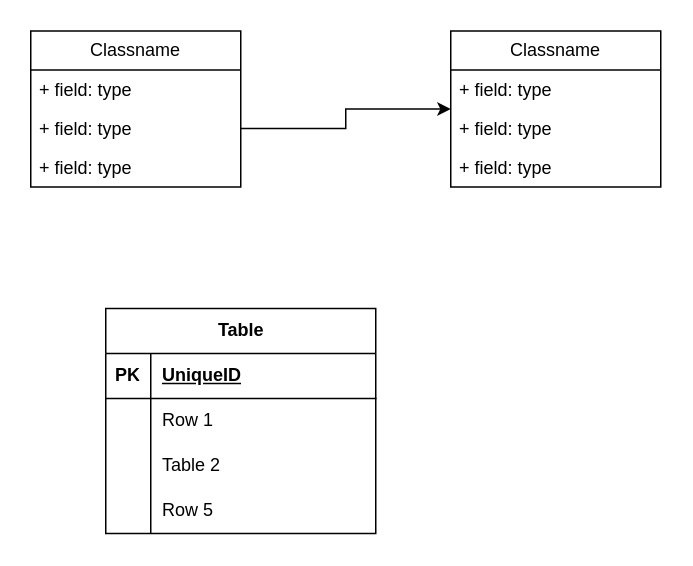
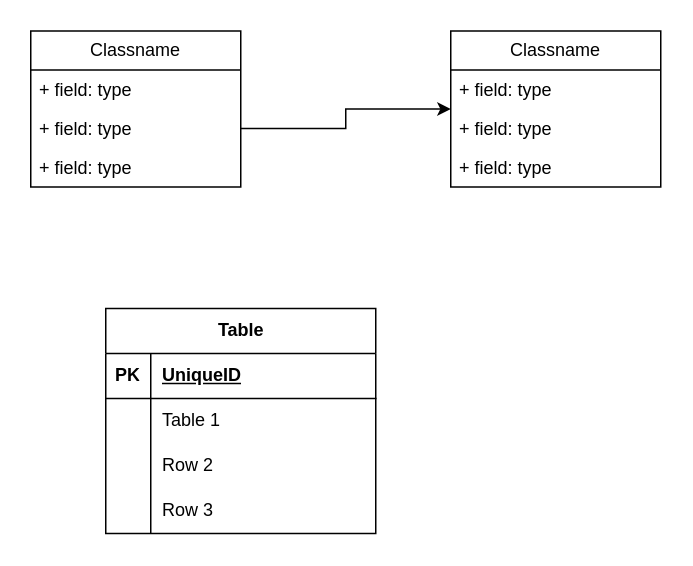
  <mxCell id="0" />
  <mxCell id="1" parent="0" />
  <mxCell id="2" value="Classname" style="swimlane;fontStyle=0;childLayout=stackLayout;horizontal=1;startSize=26;fillColor=none;horizontalStack=0;resizeParent=1;resizeParentMax=0;resizeLast=0;collapsible=1;marginBottom=0;whiteSpace=wrap;html=1;" vertex="1" parent="1"><mxGeometry x="20" y="20" width="140" height="104" as="geometry" /></mxCell>
  <mxCell id="3" value="+ field: type" style="text;strokeColor=none;fillColor=none;align=left;verticalAlign=top;spacingLeft=4;spacingRight=4;overflow=hidden;rotatable=0;points=[[0,0.5],[1,0.5]];portConstraint=eastwest;whiteSpace=wrap;html=1;" vertex="1" parent="2"><mxGeometry y="26" width="140" height="26" as="geometry" /></mxCell>
  <mxCell id="4" value="+ field: type" style="text;strokeColor=none;fillColor=none;align=left;verticalAlign=top;spacingLeft=4;spacingRight=4;overflow=hidden;rotatable=0;points=[[0,0.5],[1,0.5]];portConstraint=eastwest;whiteSpace=wrap;html=1;" vertex="1" parent="2"><mxGeometry y="52" width="140" height="26" as="geometry" /></mxCell>
  <mxCell id="5" value="+ field: type" style="text;strokeColor=none;fillColor=none;align=left;verticalAlign=top;spacingLeft=4;spacingRight=4;overflow=hidden;rotatable=0;points=[[0,0.5],[1,0.5]];portConstraint=eastwest;whiteSpace=wrap;html=1;" vertex="1" parent="2"><mxGeometry y="78" width="140" height="26" as="geometry" /></mxCell>
  <mxCell id="6" value="Classname" style="swimlane;fontStyle=0;childLayout=stackLayout;horizontal=1;startSize=26;fillColor=none;horizontalStack=0;resizeParent=1;resizeParentMax=0;resizeLast=0;collapsible=1;marginBottom=0;whiteSpace=wrap;html=1;" vertex="1" parent="1"><mxGeometry x="300" y="20" width="140" height="104" as="geometry" /></mxCell>
  <mxCell id="7" value="+ field: type" style="text;strokeColor=none;fillColor=none;align=left;verticalAlign=top;spacingLeft=4;spacingRight=4;overflow=hidden;rotatable=0;points=[[0,0.5],[1,0.5]];portConstraint=eastwest;whiteSpace=wrap;html=1;" vertex="1" parent="6"><mxGeometry y="26" width="140" height="26" as="geometry" /></mxCell>
  <mxCell id="8" value="+ field: type" style="text;strokeColor=none;fillColor=none;align=left;verticalAlign=top;spacingLeft=4;spacingRight=4;overflow=hidden;rotatable=0;points=[[0,0.5],[1,0.5]];portConstraint=eastwest;whiteSpace=wrap;html=1;" vertex="1" parent="6"><mxGeometry y="52" width="140" height="26" as="geometry" /></mxCell>
  <mxCell id="9" value="+ field: type" style="text;strokeColor=none;fillColor=none;align=left;verticalAlign=top;spacingLeft=4;spacingRight=4;overflow=hidden;rotatable=0;points=[[0,0.5],[1,0.5]];portConstraint=eastwest;whiteSpace=wrap;html=1;" vertex="1" parent="6"><mxGeometry y="78" width="140" height="26" as="geometry" /></mxCell>
  <mxCell id="10" style="edgeStyle=orthogonalEdgeStyle;rounded=0;orthogonalLoop=1;jettySize=auto;html=1;exitX=1;exitY=0.5;exitDx=0;exitDy=0;entryX=0;entryY=0.5;entryDx=0;entryDy=0;" edge="1" parent="1" source="4" target="6"><mxGeometry relative="1" as="geometry" /></mxCell>
  <mxCell id="11" value="Table" style="shape=table;startSize=30;container=1;collapsible=1;childLayout=tableLayout;fixedRows=1;rowLines=0;fontStyle=1;align=center;resizeLast=1;html=1;" vertex="1" parent="1"><mxGeometry x="70" y="205" width="180" height="150" as="geometry" /></mxCell>
  <mxCell id="12" value="" style="shape=tableRow;horizontal=0;startSize=0;swimlaneHead=0;swimlaneBody=0;fillColor=none;collapsible=0;dropTarget=0;points=[[0,0.5],[1,0.5]];portConstraint=eastwest;top=0;left=0;right=0;bottom=1;" vertex="1" parent="11"><mxGeometry y="30" width="180" height="30" as="geometry" /></mxCell>
  <mxCell id="13" value="PK" style="shape=partialRectangle;connectable=0;fillColor=none;top=0;left=0;bottom=0;right=0;fontStyle=1;overflow=hidden;whiteSpace=wrap;html=1;" vertex="1" parent="12"><mxGeometry width="30" height="30" as="geometry"><mxRectangle width="30" height="30" as="alternateBounds" /></mxGeometry></mxCell>
  <mxCell id="14" value="UniqueID" style="shape=partialRectangle;connectable=0;fillColor=none;top=0;left=0;bottom=0;right=0;align=left;spacingLeft=6;fontStyle=5;overflow=hidden;whiteSpace=wrap;html=1;" vertex="1" parent="12"><mxGeometry x="30" width="150" height="30" as="geometry"><mxRectangle width="150" height="30" as="alternateBounds" /></mxGeometry></mxCell>
  <mxCell id="15" value="" style="shape=tableRow;horizontal=0;startSize=0;swimlaneHead=0;swimlaneBody=0;fillColor=none;collapsible=0;dropTarget=0;points=[[0,0.5],[1,0.5]];portConstraint=eastwest;top=0;left=0;right=0;bottom=0;" vertex="1" parent="11"><mxGeometry y="60" width="180" height="30" as="geometry" /></mxCell>
  <mxCell id="16" value="" style="shape=partialRectangle;connectable=0;fillColor=none;top=0;left=0;bottom=0;right=0;editable=1;overflow=hidden;whiteSpace=wrap;html=1;" vertex="1" parent="15"><mxGeometry width="30" height="30" as="geometry"><mxRectangle width="30" height="30" as="alternateBounds" /></mxGeometry></mxCell>
- <mxCell id="17" value="Row 1" style="shape=partialRectangle;connectable=0;fillColor=none;top=0;left=0;bottom=0;right=0;align=left;spacingLeft=6;overflow=hidden;whiteSpace=wrap;html=1;" vertex="1" parent="15"><mxGeometry x="30" width="150" height="30" as="geometry"><mxRectangle width="150" height="30" as="alternateBounds" /></mxGeometry></mxCell>
+ <mxCell id="17" value="Table 1" style="shape=partialRectangle;connectable=0;fillColor=none;top=0;left=0;bottom=0;right=0;align=left;spacingLeft=6;overflow=hidden;whiteSpace=wrap;html=1;" vertex="1" parent="15"><mxGeometry x="30" width="150" height="30" as="geometry"><mxRectangle width="150" height="30" as="alternateBounds" /></mxGeometry></mxCell>
  <mxCell id="18" value="" style="shape=tableRow;horizontal=0;startSize=0;swimlaneHead=0;swimlaneBody=0;fillColor=none;collapsible=0;dropTarget=0;points=[[0,0.5],[1,0.5]];portConstraint=eastwest;top=0;left=0;right=0;bottom=0;" vertex="1" parent="11"><mxGeometry y="90" width="180" height="30" as="geometry" /></mxCell>
  <mxCell id="19" value="" style="shape=partialRectangle;connectable=0;fillColor=none;top=0;left=0;bottom=0;right=0;editable=1;overflow=hidden;whiteSpace=wrap;html=1;" vertex="1" parent="18"><mxGeometry width="30" height="30" as="geometry"><mxRectangle width="30" height="30" as="alternateBounds" /></mxGeometry></mxCell>
- <mxCell id="20" value="Table 2" style="shape=partialRectangle;connectable=0;fillColor=none;top=0;left=0;bottom=0;right=0;align=left;spacingLeft=6;overflow=hidden;whiteSpace=wrap;html=1;" vertex="1" parent="18"><mxGeometry x="30" width="150" height="30" as="geometry"><mxRectangle width="150" height="30" as="alternateBounds" /></mxGeometry></mxCell>
+ <mxCell id="20" value="Row 2" style="shape=partialRectangle;connectable=0;fillColor=none;top=0;left=0;bottom=0;right=0;align=left;spacingLeft=6;overflow=hidden;whiteSpace=wrap;html=1;" vertex="1" parent="18"><mxGeometry x="30" width="150" height="30" as="geometry"><mxRectangle width="150" height="30" as="alternateBounds" /></mxGeometry></mxCell>
  <mxCell id="21" value="" style="shape=tableRow;horizontal=0;startSize=0;swimlaneHead=0;swimlaneBody=0;fillColor=none;collapsible=0;dropTarget=0;points=[[0,0.5],[1,0.5]];portConstraint=eastwest;top=0;left=0;right=0;bottom=0;" vertex="1" parent="11"><mxGeometry y="120" width="180" height="30" as="geometry" /></mxCell>
  <mxCell id="22" value="" style="shape=partialRectangle;connectable=0;fillColor=none;top=0;left=0;bottom=0;right=0;editable=1;overflow=hidden;whiteSpace=wrap;html=1;" vertex="1" parent="21"><mxGeometry width="30" height="30" as="geometry"><mxRectangle width="30" height="30" as="alternateBounds" /></mxGeometry></mxCell>
- <mxCell id="23" value="Row 5" style="shape=partialRectangle;connectable=0;fillColor=none;top=0;left=0;bottom=0;right=0;align=left;spacingLeft=6;overflow=hidden;whiteSpace=wrap;html=1;" vertex="1" parent="21"><mxGeometry x="30" width="150" height="30" as="geometry"><mxRectangle width="150" height="30" as="alternateBounds" /></mxGeometry></mxCell>
+ <mxCell id="23" value="Row 3" style="shape=partialRectangle;connectable=0;fillColor=none;top=0;left=0;bottom=0;right=0;align=left;spacingLeft=6;overflow=hidden;whiteSpace=wrap;html=1;" vertex="1" parent="21"><mxGeometry x="30" width="150" height="30" as="geometry"><mxRectangle width="150" height="30" as="alternateBounds" /></mxGeometry></mxCell>
